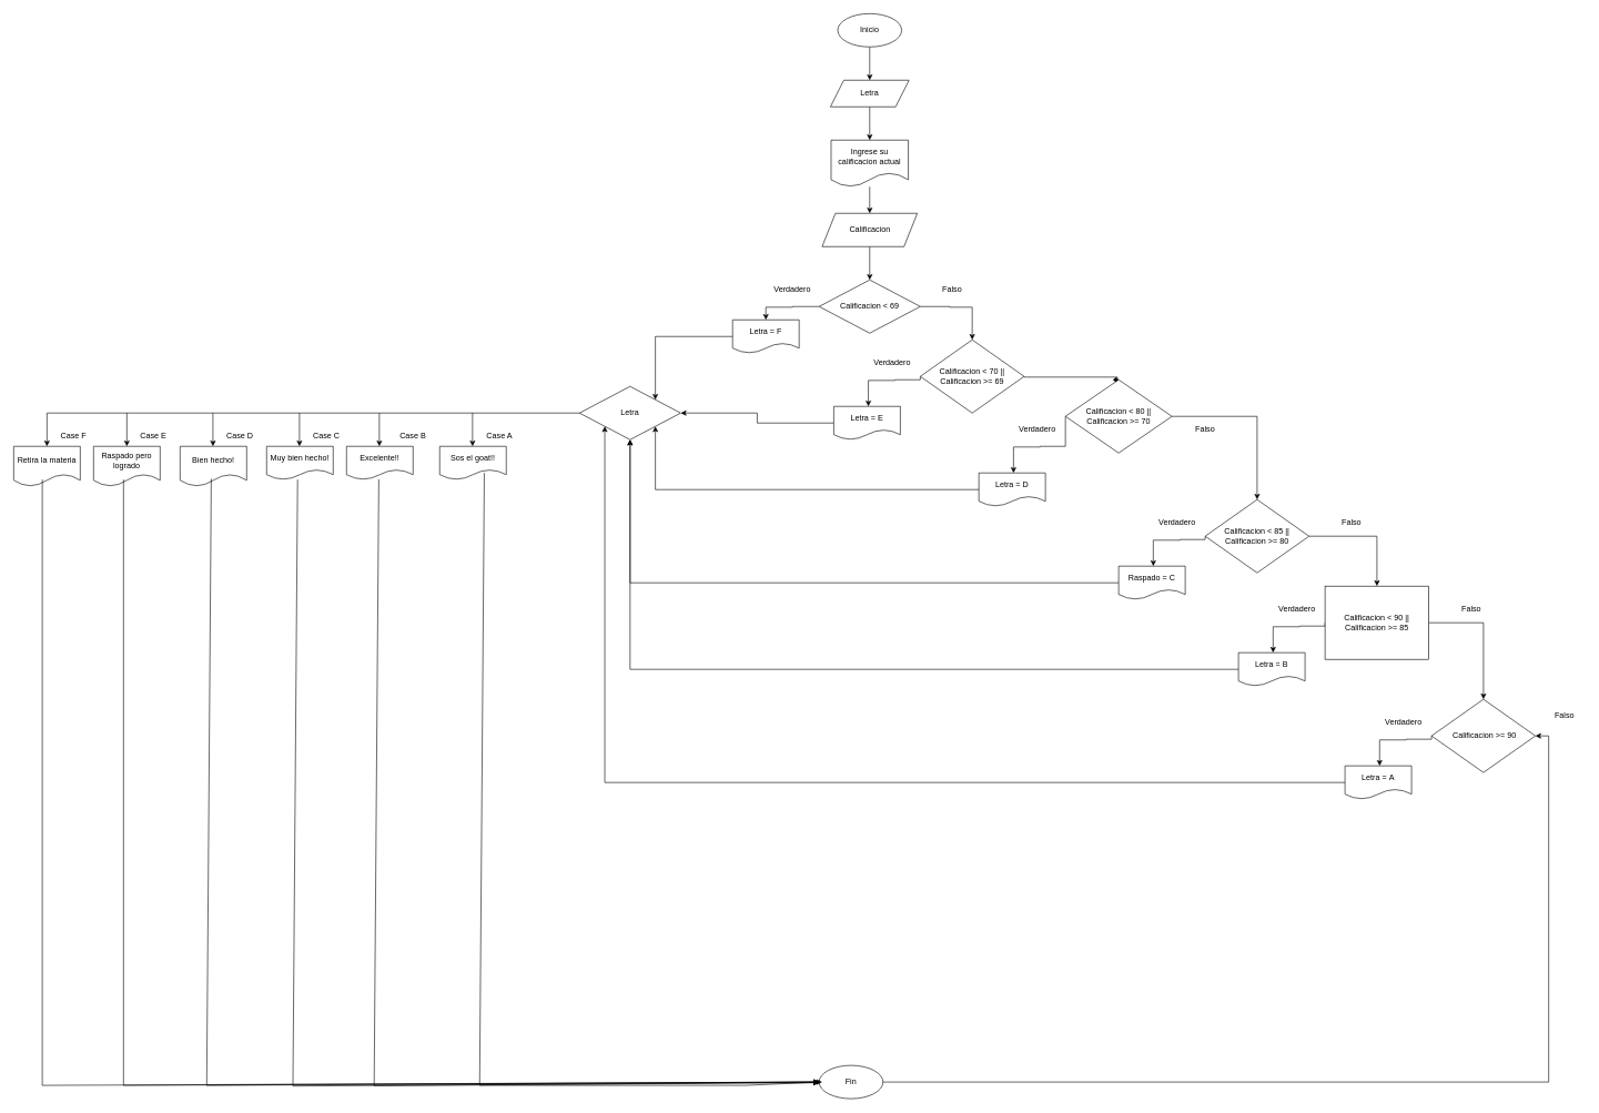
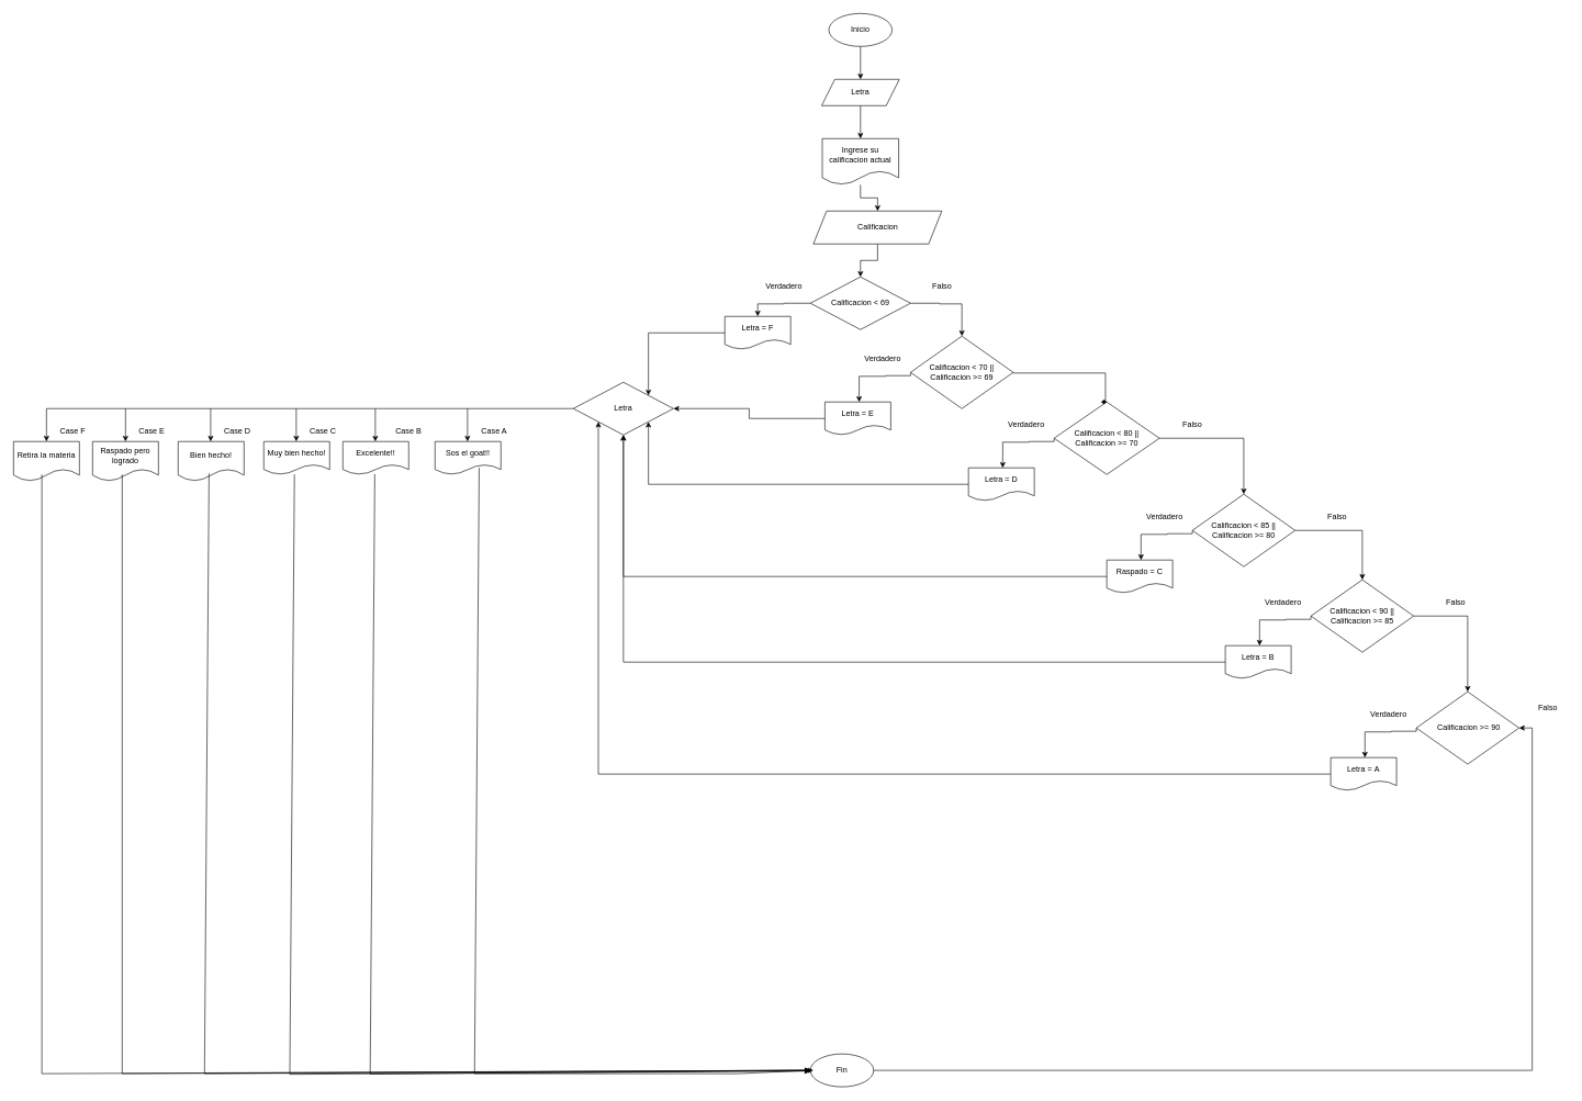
  <mxCell id="0" />
  <mxCell id="1" parent="0" />
  <mxCell id="2" style="edgeStyle=orthogonalEdgeStyle;rounded=0;orthogonalLoop=1;jettySize=auto;html=1;" edge="1" parent="1" source="3" target="52"><mxGeometry relative="1" as="geometry" /></mxCell>
  <mxCell id="3" value="Inicio" style="ellipse;whiteSpace=wrap;html=1;" vertex="1" parent="1"><mxGeometry x="1258" y="20" width="96" height="50" as="geometry" /></mxCell>
  <mxCell id="4" style="edgeStyle=orthogonalEdgeStyle;rounded=0;orthogonalLoop=1;jettySize=auto;html=1;entryX=0.5;entryY=0;entryDx=0;entryDy=0;" edge="1" parent="1" source="5" target="8"><mxGeometry relative="1" as="geometry" /></mxCell>
- <mxCell id="5" value="Calificacion" style="shape=parallelogram;perimeter=parallelogramPerimeter;whiteSpace=wrap;html=1;fixedSize=1;" vertex="1" parent="1"><mxGeometry x="1234.5" y="320" width="143" height="50" as="geometry" /></mxCell>
+ <mxCell id="5" value="Calificacion" style="shape=parallelogram;perimeter=parallelogramPerimeter;whiteSpace=wrap;html=1;fixedSize=1;" vertex="1" parent="1"><mxGeometry x="1234.5" y="320" width="195" height="50" as="geometry" /></mxCell>
  <mxCell id="6" style="edgeStyle=orthogonalEdgeStyle;rounded=0;orthogonalLoop=1;jettySize=auto;html=1;exitX=0;exitY=0.5;exitDx=0;exitDy=0;entryX=0.5;entryY=0;entryDx=0;entryDy=0;" edge="1" parent="1" source="8"><mxGeometry relative="1" as="geometry"><mxPoint x="1150" y="480" as="targetPoint" /><Array as="points"><mxPoint x="1190" y="460" /><mxPoint x="1190" y="461" /><mxPoint x="1150" y="461" /></Array></mxGeometry></mxCell>
  <mxCell id="7" style="edgeStyle=orthogonalEdgeStyle;rounded=0;orthogonalLoop=1;jettySize=auto;html=1;exitX=1;exitY=0.5;exitDx=0;exitDy=0;entryX=0.5;entryY=0;entryDx=0;entryDy=0;" edge="1" parent="1" source="8" target="13"><mxGeometry relative="1" as="geometry"><mxPoint x="1470" y="460" as="targetPoint" /><Array as="points"><mxPoint x="1426" y="460" /><mxPoint x="1426" y="461" /><mxPoint x="1460" y="461" /></Array></mxGeometry></mxCell>
  <mxCell id="8" value="Calificacion &amp;lt; 69" style="rhombus;whiteSpace=wrap;html=1;" vertex="1" parent="1"><mxGeometry x="1230" y="420" width="152" height="80" as="geometry" /></mxCell>
  <mxCell id="9" style="edgeStyle=orthogonalEdgeStyle;rounded=0;orthogonalLoop=1;jettySize=auto;html=1;" edge="1" parent="1" source="10" target="5"><mxGeometry relative="1" as="geometry" /></mxCell>
  <mxCell id="10" value="Ingrese su calificacion actual" style="shape=document;whiteSpace=wrap;html=1;boundedLbl=1;" vertex="1" parent="1"><mxGeometry x="1248" width="116" height="70" as="geometry" y="210" /></mxCell>
  <mxCell id="11" style="edgeStyle=orthogonalEdgeStyle;rounded=0;orthogonalLoop=1;jettySize=auto;html=1;exitX=0;exitY=0.5;exitDx=0;exitDy=0;entryX=0.5;entryY=0;entryDx=0;entryDy=0;" edge="1" parent="1" source="13"><mxGeometry relative="1" as="geometry"><mxPoint x="1304" y="610" as="targetPoint" /><Array as="points"><mxPoint x="1344" y="570" /><mxPoint x="1344" y="571" /><mxPoint x="1304" y="571" /></Array></mxGeometry></mxCell>
  <mxCell id="12" style="edgeStyle=orthogonalEdgeStyle;rounded=0;orthogonalLoop=1;jettySize=auto;html=1;exitX=1;exitY=0.5;exitDx=0;exitDy=0;entryX=0.5;entryY=0;entryDx=0;entryDy=0;endArrow=diamond;" edge="1" parent="1" source="13" target="23"><mxGeometry relative="1" as="geometry"><mxPoint x="1700" y="566" as="targetPoint" /><Array as="points"><mxPoint x="1678" y="566" /></Array></mxGeometry></mxCell>
  <mxCell id="13" value="Calificacion &amp;lt; 70 || Calificacion &amp;gt;= 69" style="rhombus;whiteSpace=wrap;html=1;" vertex="1" parent="1"><mxGeometry x="1382" y="510" width="156" height="110" as="geometry" /></mxCell>
  <mxCell id="14" style="edgeStyle=orthogonalEdgeStyle;rounded=0;orthogonalLoop=1;jettySize=auto;html=1;entryX=1;entryY=0;entryDx=0;entryDy=0;" edge="1" parent="1" source="15" target="49"><mxGeometry relative="1" as="geometry" /></mxCell>
  <mxCell id="15" value="Letra = F" style="shape=document;whiteSpace=wrap;html=1;boundedLbl=1;" vertex="1" parent="1"><mxGeometry x="1100" y="480" width="100" height="50" as="geometry" /></mxCell>
  <mxCell id="16" style="edgeStyle=orthogonalEdgeStyle;rounded=0;orthogonalLoop=1;jettySize=auto;html=1;exitX=0;exitY=0.5;exitDx=0;exitDy=0;entryX=1;entryY=0.5;entryDx=0;entryDy=0;" edge="1" parent="1" source="17" target="49"><mxGeometry relative="1" as="geometry" /></mxCell>
  <mxCell id="17" value="Letra =&amp;nbsp;E" style="shape=document;whiteSpace=wrap;html=1;boundedLbl=1;" vertex="1" parent="1"><mxGeometry x="1252" y="610" width="100" height="50" as="geometry" /></mxCell>
  <mxCell id="18" value="Verdadero" style="text;html=1;align=center;verticalAlign=middle;whiteSpace=wrap;rounded=0;" vertex="1" parent="1"><mxGeometry x="1160" y="420" width="60" height="30" as="geometry" /></mxCell>
  <mxCell id="19" value="Falso" style="text;html=1;align=center;verticalAlign=middle;whiteSpace=wrap;rounded=0;" vertex="1" parent="1"><mxGeometry x="1400" y="420" width="60" height="30" as="geometry" /></mxCell>
  <mxCell id="20" value="Verdadero" style="text;html=1;align=center;verticalAlign=middle;whiteSpace=wrap;rounded=0;" vertex="1" parent="1"><mxGeometry x="1310" y="530" width="60" height="30" as="geometry" /></mxCell>
  <mxCell id="21" style="edgeStyle=orthogonalEdgeStyle;rounded=0;orthogonalLoop=1;jettySize=auto;html=1;exitX=0;exitY=0.5;exitDx=0;exitDy=0;entryX=0.5;entryY=0;entryDx=0;entryDy=0;" edge="1" parent="1" source="23"><mxGeometry relative="1" as="geometry"><mxPoint x="1522" y="710" as="targetPoint" /><Array as="points"><mxPoint x="1562" y="670" /><mxPoint x="1562" y="671" /><mxPoint x="1522" y="671" /></Array></mxGeometry></mxCell>
  <mxCell id="22" style="edgeStyle=orthogonalEdgeStyle;rounded=0;orthogonalLoop=1;jettySize=auto;html=1;entryX=0.5;entryY=0;entryDx=0;entryDy=0;" edge="1" parent="1" source="23" target="29"><mxGeometry relative="1" as="geometry"><mxPoint x="1890" y="665" as="targetPoint" /></mxGeometry></mxCell>
- <mxCell id="23" value="Calificacion &amp;lt; 80 || Calificacion &amp;gt;= 70" style="rhombus;whiteSpace=wrap;html=1;" vertex="1" parent="1"><mxGeometry x="1600" y="570" width="160" height="110" as="geometry" /></mxCell>
+ <mxCell id="23" value="Calificacion &amp;lt; 80 || Calificacion &amp;gt;= 70" style="rhombus;whiteSpace=wrap;html=1;" vertex="1" parent="1"><mxGeometry x="1600" y="610" width="160" height="110" as="geometry" /></mxCell>
  <mxCell id="24" style="edgeStyle=orthogonalEdgeStyle;rounded=0;orthogonalLoop=1;jettySize=auto;html=1;exitX=0;exitY=0.5;exitDx=0;exitDy=0;entryX=1;entryY=1;entryDx=0;entryDy=0;" edge="1" parent="1" source="25" target="49"><mxGeometry relative="1" as="geometry" /></mxCell>
  <mxCell id="25" value="Letra =&amp;nbsp;D" style="shape=document;whiteSpace=wrap;html=1;boundedLbl=1;" vertex="1" parent="1"><mxGeometry x="1470" y="710" width="100" height="50" as="geometry" /></mxCell>
  <mxCell id="26" value="Verdadero" style="text;html=1;align=center;verticalAlign=middle;whiteSpace=wrap;rounded=0;" vertex="1" parent="1"><mxGeometry x="1528" y="630" width="60" height="30" as="geometry" /></mxCell>
  <mxCell id="27" style="edgeStyle=orthogonalEdgeStyle;rounded=0;orthogonalLoop=1;jettySize=auto;html=1;exitX=0;exitY=0.5;exitDx=0;exitDy=0;entryX=0.5;entryY=0;entryDx=0;entryDy=0;" edge="1" parent="1" source="29"><mxGeometry relative="1" as="geometry"><mxPoint x="1732" y="850" as="targetPoint" /><Array as="points"><mxPoint x="1772" y="810" /><mxPoint x="1772" y="811" /><mxPoint x="1732" y="811" /></Array></mxGeometry></mxCell>
  <mxCell id="28" style="edgeStyle=orthogonalEdgeStyle;rounded=0;orthogonalLoop=1;jettySize=auto;html=1;exitX=1;exitY=0.5;exitDx=0;exitDy=0;entryX=0.5;entryY=0;entryDx=0;entryDy=0;" edge="1" parent="1" source="29" target="35"><mxGeometry relative="1" as="geometry" /></mxCell>
  <mxCell id="29" value="Calificacion &amp;lt; 85 || Calificacion &amp;gt;= 80" style="rhombus;whiteSpace=wrap;html=1;" vertex="1" parent="1"><mxGeometry x="1810" y="750" width="156" height="110" as="geometry" /></mxCell>
  <mxCell id="30" style="edgeStyle=orthogonalEdgeStyle;rounded=0;orthogonalLoop=1;jettySize=auto;html=1;entryX=0.5;entryY=1;entryDx=0;entryDy=0;" edge="1" parent="1" source="31" target="49"><mxGeometry relative="1" as="geometry" /></mxCell>
  <mxCell id="31" value="Raspado =&amp;nbsp;C" style="shape=document;whiteSpace=wrap;html=1;boundedLbl=1;" vertex="1" parent="1"><mxGeometry x="1680" y="850" width="100" height="50" as="geometry" /></mxCell>
  <mxCell id="32" value="Verdadero" style="text;html=1;align=center;verticalAlign=middle;whiteSpace=wrap;rounded=0;" vertex="1" parent="1"><mxGeometry x="1738" y="770" width="60" height="30" as="geometry" /></mxCell>
  <mxCell id="33" style="edgeStyle=orthogonalEdgeStyle;rounded=0;orthogonalLoop=1;jettySize=auto;html=1;exitX=0;exitY=0.5;exitDx=0;exitDy=0;entryX=0.5;entryY=0;entryDx=0;entryDy=0;" edge="1" parent="1" source="35"><mxGeometry relative="1" as="geometry"><mxPoint x="1912" y="980" as="targetPoint" /><Array as="points"><mxPoint x="1952" y="940" /><mxPoint x="1952" y="941" /><mxPoint x="1912" y="941" /></Array></mxGeometry></mxCell>
  <mxCell id="34" style="edgeStyle=orthogonalEdgeStyle;rounded=0;orthogonalLoop=1;jettySize=auto;html=1;exitX=1;exitY=0.5;exitDx=0;exitDy=0;" edge="1" parent="1" source="35" target="40"><mxGeometry relative="1" as="geometry" /></mxCell>
- <mxCell id="35" value="Calificacion &amp;lt; 90 || Calificacion &amp;gt;= 85" style="whiteSpace=wrap;html=1;rounded=0;" vertex="1" parent="1"><mxGeometry x="1990" y="880" width="156" height="110" as="geometry" /></mxCell>
+ <mxCell id="35" value="Calificacion &amp;lt; 90 || Calificacion &amp;gt;= 85" style="rhombus;whiteSpace=wrap;html=1;" vertex="1" parent="1"><mxGeometry x="1990" y="880" width="156" height="110" as="geometry" /></mxCell>
  <mxCell id="36" style="edgeStyle=orthogonalEdgeStyle;rounded=0;orthogonalLoop=1;jettySize=auto;html=1;entryX=0.5;entryY=1;entryDx=0;entryDy=0;" edge="1" parent="1" source="37" target="49"><mxGeometry relative="1" as="geometry" /></mxCell>
  <mxCell id="37" value="Letra =&amp;nbsp;B" style="shape=document;whiteSpace=wrap;html=1;boundedLbl=1;" vertex="1" parent="1"><mxGeometry x="1860" y="980" width="100" height="50" as="geometry" /></mxCell>
  <mxCell id="38" value="Verdadero" style="text;html=1;align=center;verticalAlign=middle;whiteSpace=wrap;rounded=0;" vertex="1" parent="1"><mxGeometry x="1918" y="900" width="60" height="30" as="geometry" /></mxCell>
  <mxCell id="39" style="edgeStyle=orthogonalEdgeStyle;rounded=0;orthogonalLoop=1;jettySize=auto;html=1;exitX=0;exitY=0.5;exitDx=0;exitDy=0;entryX=0.5;entryY=0;entryDx=0;entryDy=0;" edge="1" parent="1" source="40"><mxGeometry relative="1" as="geometry"><mxPoint x="2072" y="1150" as="targetPoint" /><Array as="points"><mxPoint x="2112" y="1110" /><mxPoint x="2112" y="1111" /><mxPoint x="2072" y="1111" /></Array></mxGeometry></mxCell>
  <mxCell id="40" value="&amp;nbsp;Calificacion &amp;gt;= 90" style="rhombus;whiteSpace=wrap;html=1;" vertex="1" parent="1"><mxGeometry x="2150" y="1050" width="156" height="110" as="geometry" /></mxCell>
  <mxCell id="41" style="edgeStyle=orthogonalEdgeStyle;rounded=0;orthogonalLoop=1;jettySize=auto;html=1;entryX=0;entryY=1;entryDx=0;entryDy=0;" edge="1" parent="1" source="42" target="49"><mxGeometry relative="1" as="geometry" /></mxCell>
  <mxCell id="42" value="Letra =&amp;nbsp;A" style="shape=document;whiteSpace=wrap;html=1;boundedLbl=1;" vertex="1" parent="1"><mxGeometry x="2020" y="1150" width="100" height="50" as="geometry" /></mxCell>
  <mxCell id="43" value="Verdadero" style="text;html=1;align=center;verticalAlign=middle;whiteSpace=wrap;rounded=0;" vertex="1" parent="1"><mxGeometry x="2078" y="1070" width="60" height="30" as="geometry" /></mxCell>
  <mxCell id="44" value="Falso" style="text;html=1;align=center;verticalAlign=middle;whiteSpace=wrap;rounded=0;" vertex="1" parent="1"><mxGeometry x="1780" y="630" width="60" height="30" as="geometry" /></mxCell>
  <mxCell id="45" value="Falso" style="text;html=1;align=center;verticalAlign=middle;whiteSpace=wrap;rounded=0;" vertex="1" parent="1"><mxGeometry x="2000" y="770" width="60" height="30" as="geometry" /></mxCell>
  <mxCell id="46" value="Falso" style="text;html=1;align=center;verticalAlign=middle;whiteSpace=wrap;rounded=0;" vertex="1" parent="1"><mxGeometry x="2180" y="900" width="60" height="30" as="geometry" /></mxCell>
  <mxCell id="47" value="Falso" style="text;html=1;align=center;verticalAlign=middle;whiteSpace=wrap;rounded=0;" vertex="1" parent="1"><mxGeometry x="2320" y="1060" width="60" height="30" as="geometry" /></mxCell>
  <mxCell id="48" style="edgeStyle=orthogonalEdgeStyle;rounded=0;orthogonalLoop=1;jettySize=auto;html=1;exitX=0;exitY=0.5;exitDx=0;exitDy=0;entryX=0.5;entryY=0;entryDx=0;entryDy=0;" edge="1" parent="1" source="49" target="57"><mxGeometry relative="1" as="geometry"><mxPoint x="50" y="620" as="targetPoint" /></mxGeometry></mxCell>
  <mxCell id="49" value="Letra" style="rhombus;whiteSpace=wrap;html=1;" vertex="1" parent="1"><mxGeometry x="870" y="580" width="152" height="80" as="geometry" /></mxCell>
  <mxCell id="50" value="Raspado pero logrado" style="shape=document;whiteSpace=wrap;html=1;boundedLbl=1;" vertex="1" parent="1"><mxGeometry x="140" y="670" width="100" height="60" as="geometry" /></mxCell>
  <mxCell id="51" style="edgeStyle=orthogonalEdgeStyle;rounded=0;orthogonalLoop=1;jettySize=auto;html=1;entryX=0.5;entryY=0;entryDx=0;entryDy=0;" edge="1" parent="1" source="52" target="10"><mxGeometry relative="1" as="geometry" /></mxCell>
  <mxCell id="52" value="Letra" style="shape=parallelogram;perimeter=parallelogramPerimeter;whiteSpace=wrap;html=1;fixedSize=1;" vertex="1" parent="1"><mxGeometry x="1247" y="120" width="118" height="40" as="geometry" /></mxCell>
  <mxCell id="53" value="Bien hecho!" style="shape=document;whiteSpace=wrap;html=1;boundedLbl=1;" vertex="1" parent="1"><mxGeometry x="270" y="670" width="100" height="60" as="geometry" /></mxCell>
  <mxCell id="54" value="Muy bien hecho!" style="shape=document;whiteSpace=wrap;html=1;boundedLbl=1;" vertex="1" parent="1"><mxGeometry x="400" y="670" width="100" height="50" as="geometry" /></mxCell>
  <mxCell id="55" value="Excelente!!" style="shape=document;whiteSpace=wrap;html=1;boundedLbl=1;" vertex="1" parent="1"><mxGeometry x="520" y="670" width="100" height="50" as="geometry" /></mxCell>
  <mxCell id="56" value="Sos el goat!!" style="shape=document;whiteSpace=wrap;html=1;boundedLbl=1;" vertex="1" parent="1"><mxGeometry x="660" y="670" width="100" height="50" as="geometry" /></mxCell>
  <mxCell id="57" value="Retira la materia" style="shape=document;whiteSpace=wrap;html=1;boundedLbl=1;" vertex="1" parent="1"><mxGeometry x="20" y="670" width="100" height="60" as="geometry" /></mxCell>
  <mxCell id="58" value="" style="endArrow=classic;html=1;rounded=0;entryX=0.5;entryY=0;entryDx=0;entryDy=0;" edge="1" parent="1" target="50"><mxGeometry width="50" height="50" relative="1" as="geometry"><mxPoint x="190" y="620" as="sourcePoint" /><mxPoint x="190" y="660" as="targetPoint" /></mxGeometry></mxCell>
  <mxCell id="59" value="" style="endArrow=classic;html=1;rounded=0;entryX=0.5;entryY=0;entryDx=0;entryDy=0;" edge="1" parent="1"><mxGeometry width="50" height="50" relative="1" as="geometry"><mxPoint x="319.33" y="620" as="sourcePoint" /><mxPoint x="319.33" y="670" as="targetPoint" /></mxGeometry></mxCell>
  <mxCell id="60" value="" style="endArrow=classic;html=1;rounded=0;entryX=0.5;entryY=0;entryDx=0;entryDy=0;" edge="1" parent="1"><mxGeometry width="50" height="50" relative="1" as="geometry"><mxPoint x="449.33" y="620" as="sourcePoint" /><mxPoint x="449.33" y="670" as="targetPoint" /></mxGeometry></mxCell>
  <mxCell id="61" value="" style="endArrow=classic;html=1;rounded=0;entryX=0.5;entryY=0;entryDx=0;entryDy=0;" edge="1" parent="1"><mxGeometry width="50" height="50" relative="1" as="geometry"><mxPoint x="569.33" y="620" as="sourcePoint" /><mxPoint x="569.33" y="670" as="targetPoint" /></mxGeometry></mxCell>
  <mxCell id="62" value="" style="endArrow=classic;html=1;rounded=0;entryX=0.5;entryY=0;entryDx=0;entryDy=0;" edge="1" parent="1"><mxGeometry width="50" height="50" relative="1" as="geometry"><mxPoint x="709.33" y="620" as="sourcePoint" /><mxPoint x="709.33" y="670" as="targetPoint" /></mxGeometry></mxCell>
  <mxCell id="63" value="Case A" style="text;html=1;align=center;verticalAlign=middle;whiteSpace=wrap;rounded=0;" vertex="1" parent="1"><mxGeometry x="720" y="640" width="60" height="30" as="geometry" /></mxCell>
  <mxCell id="64" value="Case B" style="text;html=1;align=center;verticalAlign=middle;whiteSpace=wrap;rounded=0;" vertex="1" parent="1"><mxGeometry x="590" y="640" width="60" height="30" as="geometry" /></mxCell>
  <mxCell id="65" value="Case C" style="text;html=1;align=center;verticalAlign=middle;whiteSpace=wrap;rounded=0;" vertex="1" parent="1"><mxGeometry x="460" y="640" width="60" height="30" as="geometry" /></mxCell>
  <mxCell id="66" value="Case D" style="text;html=1;align=center;verticalAlign=middle;whiteSpace=wrap;rounded=0;" vertex="1" parent="1"><mxGeometry x="330" y="640" width="60" height="30" as="geometry" /></mxCell>
  <mxCell id="67" value="Case E" style="text;html=1;align=center;verticalAlign=middle;whiteSpace=wrap;rounded=0;" vertex="1" parent="1"><mxGeometry x="200" y="640" width="60" height="30" as="geometry" /></mxCell>
  <mxCell id="68" value="Case F" style="text;html=1;align=center;verticalAlign=middle;whiteSpace=wrap;rounded=0;" vertex="1" parent="1"><mxGeometry x="80" y="640" width="60" height="30" as="geometry" /></mxCell>
  <mxCell id="69" style="edgeStyle=orthogonalEdgeStyle;rounded=0;orthogonalLoop=1;jettySize=auto;html=1;entryX=1;entryY=0.5;entryDx=0;entryDy=0;" edge="1" parent="1" source="70" target="40"><mxGeometry relative="1" as="geometry" /></mxCell>
  <mxCell id="70" value="Fin" style="ellipse;whiteSpace=wrap;html=1;" vertex="1" parent="1"><mxGeometry x="1230" y="1600" width="96" height="50" as="geometry" /></mxCell>
  <mxCell id="71" value="" style="endArrow=classic;html=1;rounded=0;entryX=0;entryY=0.5;entryDx=0;entryDy=0;" edge="1" parent="1" target="70"><mxGeometry width="50" height="50" relative="1" as="geometry"><mxPoint x="63" y="720" as="sourcePoint" /><mxPoint x="60" y="1590" as="targetPoint" /><Array as="points"><mxPoint x="63" y="1630" /></Array></mxGeometry></mxCell>
  <mxCell id="72" value="" style="endArrow=classic;html=1;rounded=0;entryX=0;entryY=0.5;entryDx=0;entryDy=0;" edge="1" parent="1" target="70"><mxGeometry width="50" height="50" relative="1" as="geometry"><mxPoint x="185" y="720" as="sourcePoint" /><mxPoint x="1352" y="1625" as="targetPoint" /><Array as="points"><mxPoint x="185" y="1630" /></Array></mxGeometry></mxCell>
  <mxCell id="73" value="" style="endArrow=classic;html=1;rounded=0;entryX=0;entryY=0.5;entryDx=0;entryDy=0;exitX=0.468;exitY=0.81;exitDx=0;exitDy=0;exitPerimeter=0;" edge="1" parent="1" source="53"><mxGeometry width="50" height="50" relative="1" as="geometry"><mxPoint x="189.5" y="720" as="sourcePoint" /><mxPoint x="1234.5" y="1625" as="targetPoint" /><Array as="points"><mxPoint x="310" y="1630" /></Array></mxGeometry></mxCell>
  <mxCell id="74" value="" style="endArrow=classic;html=1;rounded=0;exitX=0.468;exitY=0.81;exitDx=0;exitDy=0;exitPerimeter=0;" edge="1" parent="1"><mxGeometry width="50" height="50" relative="1" as="geometry"><mxPoint x="446.5" y="720" as="sourcePoint" /><mxPoint x="1230" y="1626" as="targetPoint" /><Array as="points"><mxPoint x="439.5" y="1631" /></Array></mxGeometry></mxCell>
  <mxCell id="75" value="" style="endArrow=classic;html=1;rounded=0;exitX=0.468;exitY=0.81;exitDx=0;exitDy=0;exitPerimeter=0;entryX=0;entryY=0.5;entryDx=0;entryDy=0;" edge="1" parent="1" target="70"><mxGeometry width="50" height="50" relative="1" as="geometry"><mxPoint x="568.5" y="719.5" as="sourcePoint" /><mxPoint x="1230" y="1631" as="targetPoint" /><Array as="points"><mxPoint x="561.5" y="1630.5" /></Array></mxGeometry></mxCell>
  <mxCell id="76" value="" style="endArrow=classic;html=1;rounded=0;exitX=0.468;exitY=0.81;exitDx=0;exitDy=0;exitPerimeter=0;entryX=0;entryY=0.5;entryDx=0;entryDy=0;" edge="1" parent="1" target="70"><mxGeometry width="50" height="50" relative="1" as="geometry"><mxPoint x="727" y="710" as="sourcePoint" /><mxPoint x="1220" y="1630" as="targetPoint" /><Array as="points"><mxPoint x="720" y="1630" /><mxPoint x="1120" y="1630" /></Array></mxGeometry></mxCell>
